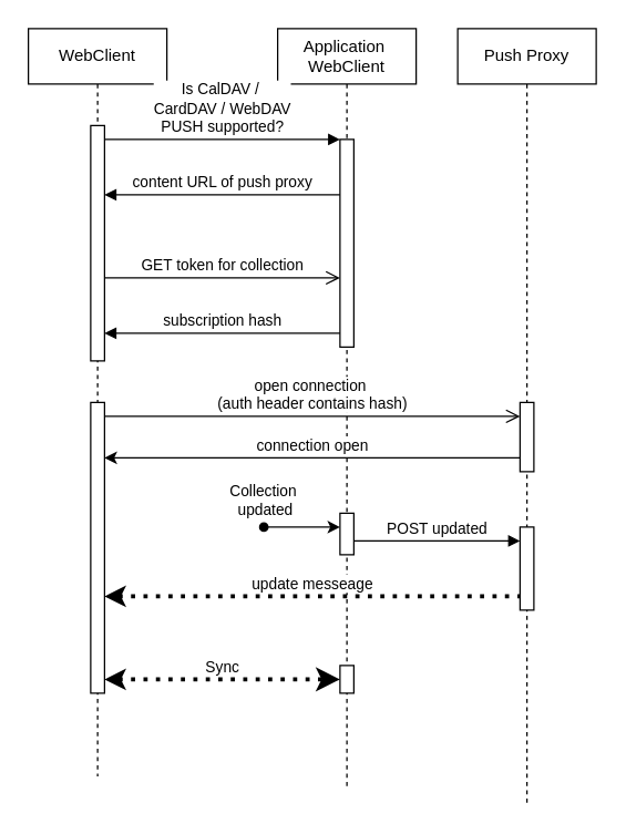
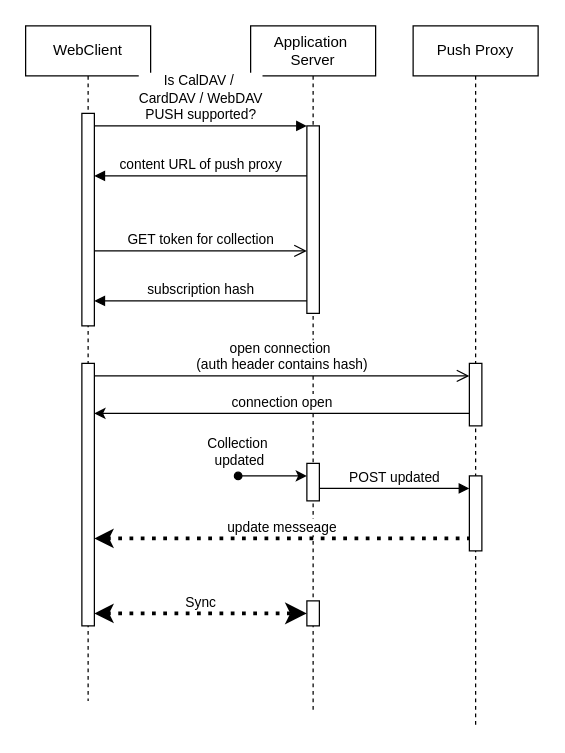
  <mxCell id="0" />
  <mxCell id="1" parent="0" />
  <mxCell id="2" value="WebClient" style="shape=umlLifeline;perimeter=lifelinePerimeter;whiteSpace=wrap;html=1;container=0;dropTarget=0;collapsible=0;recursiveResize=0;outlineConnect=0;portConstraint=eastwest;newEdgeStyle={&quot;edgeStyle&quot;:&quot;elbowEdgeStyle&quot;,&quot;elbow&quot;:&quot;vertical&quot;,&quot;curved&quot;:0,&quot;rounded&quot;:0};" parent="1" vertex="1"><mxGeometry x="20" y="20" width="100" height="540" as="geometry" /></mxCell>
  <mxCell id="3" value="" style="html=1;points=[];perimeter=orthogonalPerimeter;outlineConnect=0;targetShapes=umlLifeline;portConstraint=eastwest;newEdgeStyle={&quot;edgeStyle&quot;:&quot;elbowEdgeStyle&quot;,&quot;elbow&quot;:&quot;vertical&quot;,&quot;curved&quot;:0,&quot;rounded&quot;:0};" parent="2" vertex="1"><mxGeometry x="45" y="70" width="10" height="170" as="geometry" /></mxCell>
  <mxCell id="4" value="" style="html=1;points=[];perimeter=orthogonalPerimeter;outlineConnect=0;targetShapes=umlLifeline;portConstraint=eastwest;newEdgeStyle={&quot;edgeStyle&quot;:&quot;elbowEdgeStyle&quot;,&quot;elbow&quot;:&quot;vertical&quot;,&quot;curved&quot;:0,&quot;rounded&quot;:0};" parent="2" vertex="1"><mxGeometry x="45" y="270" width="10" height="210" as="geometry" /></mxCell>
- <mxCell id="5" value="&lt;div&gt;Application&amp;nbsp;&lt;/div&gt;&lt;div&gt;WebClient&lt;/div&gt;" style="shape=umlLifeline;perimeter=lifelinePerimeter;whiteSpace=wrap;html=1;container=0;dropTarget=0;collapsible=0;recursiveResize=0;outlineConnect=0;portConstraint=eastwest;newEdgeStyle={&quot;edgeStyle&quot;:&quot;elbowEdgeStyle&quot;,&quot;elbow&quot;:&quot;vertical&quot;,&quot;curved&quot;:0,&quot;rounded&quot;:0};" parent="1" vertex="1"><mxGeometry x="200" y="20" width="100" height="550" as="geometry" /></mxCell>
+ <mxCell id="5" value="&lt;div&gt;Application&amp;nbsp;&lt;/div&gt;&lt;div&gt;Server&lt;/div&gt;" style="shape=umlLifeline;perimeter=lifelinePerimeter;whiteSpace=wrap;html=1;container=0;dropTarget=0;collapsible=0;recursiveResize=0;outlineConnect=0;portConstraint=eastwest;newEdgeStyle={&quot;edgeStyle&quot;:&quot;elbowEdgeStyle&quot;,&quot;elbow&quot;:&quot;vertical&quot;,&quot;curved&quot;:0,&quot;rounded&quot;:0};" parent="1" vertex="1"><mxGeometry x="200" y="20" width="100" height="550" as="geometry" /></mxCell>
  <mxCell id="6" value="" style="html=1;points=[];perimeter=orthogonalPerimeter;outlineConnect=0;targetShapes=umlLifeline;portConstraint=eastwest;newEdgeStyle={&quot;edgeStyle&quot;:&quot;elbowEdgeStyle&quot;,&quot;elbow&quot;:&quot;vertical&quot;,&quot;curved&quot;:0,&quot;rounded&quot;:0};" parent="5" vertex="1"><mxGeometry x="45" y="80" width="10" height="150" as="geometry" /></mxCell>
  <mxCell id="7" value="" style="html=1;points=[];perimeter=orthogonalPerimeter;outlineConnect=0;targetShapes=umlLifeline;portConstraint=eastwest;newEdgeStyle={&quot;edgeStyle&quot;:&quot;elbowEdgeStyle&quot;,&quot;elbow&quot;:&quot;vertical&quot;,&quot;curved&quot;:0,&quot;rounded&quot;:0};" parent="5" vertex="1"><mxGeometry x="45" y="350" width="10" height="30" as="geometry" /></mxCell>
  <mxCell id="8" value="" style="html=1;points=[];perimeter=orthogonalPerimeter;outlineConnect=0;targetShapes=umlLifeline;portConstraint=eastwest;newEdgeStyle={&quot;edgeStyle&quot;:&quot;elbowEdgeStyle&quot;,&quot;elbow&quot;:&quot;vertical&quot;,&quot;curved&quot;:0,&quot;rounded&quot;:0};" parent="5" vertex="1"><mxGeometry x="45" y="460" width="10" height="20" as="geometry" /></mxCell>
  <mxCell id="9" value="&lt;div&gt;Is CalDAV /&amp;nbsp;&lt;/div&gt;&lt;div&gt;CardDAV / WebDAV&lt;/div&gt;&lt;div&gt;PUSH supported?&lt;/div&gt;" style="html=1;verticalAlign=bottom;endArrow=block;edgeStyle=elbowEdgeStyle;elbow=vertical;curved=0;rounded=0;" parent="1" source="3" target="6" edge="1"><mxGeometry relative="1" as="geometry"><mxPoint x="175" y="110" as="sourcePoint" /><Array as="points"><mxPoint x="160" y="100" /></Array></mxGeometry></mxCell>
  <mxCell id="10" value="" style="html=1;verticalAlign=bottom;endArrow=block;edgeStyle=elbowEdgeStyle;elbow=vertical;curved=0;rounded=0;" parent="1" edge="1"><mxGeometry relative="1" as="geometry"><mxPoint x="245" y="140" as="sourcePoint" /><Array as="points"><mxPoint x="170" y="140" /></Array><mxPoint x="75" y="140" as="targetPoint" /></mxGeometry></mxCell>
  <mxCell id="11" value="content URL of push proxy" style="edgeLabel;html=1;align=center;verticalAlign=middle;resizable=0;points=[];" parent="10" vertex="1" connectable="0"><mxGeometry x="0.171" relative="1" as="geometry"><mxPoint x="14" y="-10" as="offset" /></mxGeometry></mxCell>
  <mxCell id="12" value="GET token for collection" style="html=1;verticalAlign=bottom;endArrow=open;endSize=8;edgeStyle=elbowEdgeStyle;elbow=vertical;curved=0;rounded=0;" parent="1" target="6" edge="1"><mxGeometry x="0.001" relative="1" as="geometry"><mxPoint x="375" y="200" as="targetPoint" /><Array as="points"><mxPoint x="160" y="200" /></Array><mxPoint x="75" y="200" as="sourcePoint" /><mxPoint as="offset" /></mxGeometry></mxCell>
  <mxCell id="13" value="subscription hash" style="html=1;verticalAlign=bottom;endArrow=block;edgeStyle=elbowEdgeStyle;elbow=vertical;curved=0;rounded=0;" parent="1" source="6" target="3" edge="1"><mxGeometry relative="1" as="geometry"><mxPoint x="230" y="240" as="sourcePoint" /><Array as="points"><mxPoint x="170" y="240" /></Array><mxPoint x="80" y="240" as="targetPoint" /></mxGeometry></mxCell>
  <mxCell id="14" value="Push Proxy" style="shape=umlLifeline;perimeter=lifelinePerimeter;whiteSpace=wrap;html=1;container=0;dropTarget=0;collapsible=0;recursiveResize=0;outlineConnect=0;portConstraint=eastwest;newEdgeStyle={&quot;edgeStyle&quot;:&quot;elbowEdgeStyle&quot;,&quot;elbow&quot;:&quot;vertical&quot;,&quot;curved&quot;:0,&quot;rounded&quot;:0};" parent="1" vertex="1"><mxGeometry x="330" y="20" width="100" height="560" as="geometry" /></mxCell>
  <mxCell id="15" value="" style="html=1;points=[];perimeter=orthogonalPerimeter;outlineConnect=0;targetShapes=umlLifeline;portConstraint=eastwest;newEdgeStyle={&quot;edgeStyle&quot;:&quot;elbowEdgeStyle&quot;,&quot;elbow&quot;:&quot;vertical&quot;,&quot;curved&quot;:0,&quot;rounded&quot;:0};" parent="14" vertex="1"><mxGeometry x="45" y="360" width="10" height="60" as="geometry" /></mxCell>
  <mxCell id="16" value="" style="html=1;points=[];perimeter=orthogonalPerimeter;outlineConnect=0;targetShapes=umlLifeline;portConstraint=eastwest;newEdgeStyle={&quot;edgeStyle&quot;:&quot;elbowEdgeStyle&quot;,&quot;elbow&quot;:&quot;vertical&quot;,&quot;curved&quot;:0,&quot;rounded&quot;:0};" parent="14" vertex="1"><mxGeometry x="45" y="270" width="10" height="50" as="geometry" /></mxCell>
  <mxCell id="17" value="&lt;div&gt;open connection&amp;nbsp;&lt;/div&gt;&lt;div&gt;(auth header contains hash)&lt;/div&gt;" style="html=1;verticalAlign=bottom;endArrow=open;endSize=8;edgeStyle=elbowEdgeStyle;elbow=vertical;curved=0;rounded=0;" parent="1" target="16" edge="1"><mxGeometry x="0.001" relative="1" as="geometry"><mxPoint x="615" y="300" as="targetPoint" /><Array as="points"><mxPoint x="165" y="300" /></Array><mxPoint x="75" y="300" as="sourcePoint" /><mxPoint as="offset" /></mxGeometry></mxCell>
  <mxCell id="18" value="" style="endArrow=classic;html=1;rounded=0;startArrow=oval;startFill=1;" parent="1" edge="1"><mxGeometry width="50" height="50" relative="1" as="geometry"><mxPoint x="190" y="380" as="sourcePoint" /><mxPoint x="245" y="380" as="targetPoint" /></mxGeometry></mxCell>
  <mxCell id="19" value="&lt;div&gt;Collection&amp;nbsp;&lt;/div&gt;&lt;div&gt;updated&lt;/div&gt;" style="edgeLabel;html=1;align=center;verticalAlign=middle;resizable=0;points=[];" parent="18" vertex="1" connectable="0"><mxGeometry x="-0.512" y="-1" relative="1" as="geometry"><mxPoint x="-13" y="-21" as="offset" /></mxGeometry></mxCell>
  <mxCell id="20" value="POST updated" style="html=1;verticalAlign=bottom;endArrow=block;edgeStyle=elbowEdgeStyle;elbow=vertical;curved=0;rounded=0;" parent="1" source="7" target="15" edge="1"><mxGeometry relative="1" as="geometry"><mxPoint x="250" y="390" as="sourcePoint" /><Array as="points"><mxPoint x="335" y="390" /></Array><mxPoint x="340" y="390" as="targetPoint" /></mxGeometry></mxCell>
  <mxCell id="21" value="connection open" style="html=1;verticalAlign=bottom;endArrow=none;endSize=8;edgeStyle=elbowEdgeStyle;elbow=vertical;curved=0;rounded=0;endFill=0;startArrow=classic;startFill=1;" parent="1" target="16" edge="1"><mxGeometry x="0.001" relative="1" as="geometry"><mxPoint x="615" y="330" as="targetPoint" /><Array as="points"><mxPoint x="160" y="330" /></Array><mxPoint x="75" y="330" as="sourcePoint" /><mxPoint as="offset" /></mxGeometry></mxCell>
  <mxCell id="22" value="Sync" style="html=1;verticalAlign=bottom;endArrow=classic;endSize=8;edgeStyle=elbowEdgeStyle;elbow=vertical;curved=0;rounded=0;startArrow=classic;startFill=1;strokeWidth=3;dashed=1;dashPattern=1 2;endFill=1;" parent="1" source="4" target="8" edge="1"><mxGeometry x="0.001" relative="1" as="geometry"><mxPoint x="250" y="490" as="targetPoint" /><Array as="points"><mxPoint x="165" y="490" /></Array><mxPoint x="75" y="490" as="sourcePoint" /><mxPoint as="offset" /></mxGeometry></mxCell>
  <mxCell id="23" value="update messeage" style="html=1;verticalAlign=bottom;endArrow=none;endSize=8;edgeStyle=elbowEdgeStyle;elbow=vertical;curved=0;rounded=0;startArrow=classic;startFill=1;strokeWidth=3;dashed=1;dashPattern=1 2;endFill=0;" parent="1" source="4" target="15" edge="1"><mxGeometry x="0.001" relative="1" as="geometry"><mxPoint x="370" y="430" as="targetPoint" /><Array as="points"><mxPoint x="290" y="430" /></Array><mxPoint x="200" y="430" as="sourcePoint" /><mxPoint as="offset" /></mxGeometry></mxCell>
